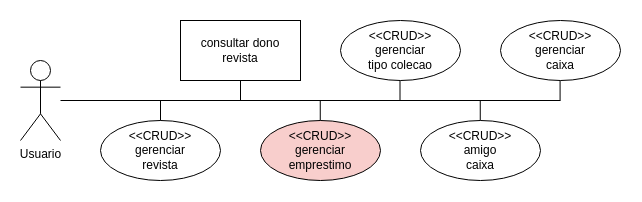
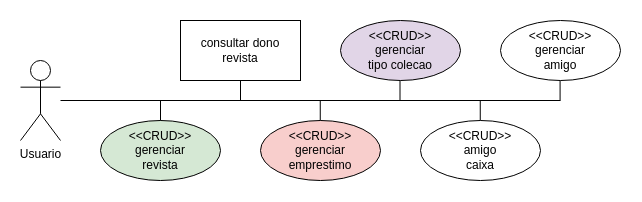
  <mxCell id="0" />
  <mxCell id="1" parent="0" />
  <mxCell id="2" value="Usuario" style="shape=umlActor;verticalLabelPosition=bottom;verticalAlign=top;html=1;outlineConnect=0;" vertex="1" parent="1"><mxGeometry x="20" y="60" width="40" height="80" as="geometry" /></mxCell>
- <mxCell id="3" value="&lt;div&gt;&amp;lt;&amp;lt;CRUD&amp;gt;&amp;gt;&lt;/div&gt;&lt;div&gt;gerenciar&lt;/div&gt;&lt;div&gt;revista&lt;br&gt;&lt;/div&gt;" style="ellipse;whiteSpace=wrap;html=1;" vertex="1" parent="1"><mxGeometry x="100" y="120" width="120" height="60" as="geometry" /></mxCell>
+ <mxCell id="3" value="&lt;div&gt;&amp;lt;&amp;lt;CRUD&amp;gt;&amp;gt;&lt;/div&gt;&lt;div&gt;gerenciar&lt;/div&gt;&lt;div&gt;revista&lt;br&gt;&lt;/div&gt;" style="ellipse;whiteSpace=wrap;html=1;fillColor=#d5e8d4;" vertex="1" parent="1"><mxGeometry x="100" y="120" width="120" height="60" as="geometry" /></mxCell>
  <mxCell id="4" value="&lt;div&gt;&amp;lt;&amp;lt;CRUD&amp;gt;&amp;gt;&lt;/div&gt;&lt;div&gt;gerenciar&lt;/div&gt;emprestimo" style="ellipse;whiteSpace=wrap;html=1;fillColor=#f8cecc;" vertex="1" parent="1"><mxGeometry x="260" y="120" width="120" height="60" as="geometry" /></mxCell>
- <mxCell id="5" value="&lt;div&gt;&amp;lt;&amp;lt;CRUD&amp;gt;&amp;gt;&lt;/div&gt;&lt;div&gt;gerenciar&lt;/div&gt;tipo colecao" style="ellipse;whiteSpace=wrap;html=1;" vertex="1" parent="1"><mxGeometry x="340" y="20" width="120" height="60" as="geometry" /></mxCell>
+ <mxCell id="5" value="&lt;div&gt;&amp;lt;&amp;lt;CRUD&amp;gt;&amp;gt;&lt;/div&gt;&lt;div&gt;gerenciar&lt;/div&gt;tipo colecao" style="ellipse;whiteSpace=wrap;html=1;fillColor=#e1d5e7;" vertex="1" parent="1"><mxGeometry x="340" y="20" width="120" height="60" as="geometry" /></mxCell>
  <mxCell id="6" value="&lt;div&gt;&amp;lt;&amp;lt;CRUD&amp;gt;&amp;gt;&lt;/div&gt;&lt;div&gt;amigo&lt;/div&gt;&lt;div&gt;caixa&lt;/div&gt;" style="ellipse;whiteSpace=wrap;html=1;" vertex="1" parent="1"><mxGeometry x="420" y="120" width="120" height="60" as="geometry" /></mxCell>
- <mxCell id="7" value="&lt;div&gt;&amp;lt;&amp;lt;CRUD&amp;gt;&amp;gt;&lt;/div&gt;&lt;div&gt;gerenciar&lt;/div&gt;caixa" style="ellipse;whiteSpace=wrap;html=1;" vertex="1" parent="1"><mxGeometry x="500" y="20" width="120" height="60" as="geometry" /></mxCell>
+ <mxCell id="7" value="&lt;div&gt;&amp;lt;&amp;lt;CRUD&amp;gt;&amp;gt;&lt;/div&gt;&lt;div&gt;gerenciar&lt;/div&gt;amigo" style="ellipse;whiteSpace=wrap;html=1;" vertex="1" parent="1"><mxGeometry x="500" y="20" width="120" height="60" as="geometry" /></mxCell>
  <mxCell id="8" value="&lt;div&gt;consultar dono&lt;/div&gt;&lt;div&gt;revista&lt;br&gt;&lt;/div&gt;" style="whiteSpace=wrap;html=1;rounded=0;" vertex="1" parent="1"><mxGeometry x="180" y="20" width="120" height="60" as="geometry" /></mxCell>
  <mxCell id="9" value="" style="endArrow=none;html=1;rounded=0;" edge="1" parent="1"><mxGeometry width="50" height="50" relative="1" as="geometry"><mxPoint x="60" y="100" as="sourcePoint" /><mxPoint x="560" y="100" as="targetPoint" /></mxGeometry></mxCell>
  <mxCell id="10" value="" style="endArrow=none;html=1;rounded=0;" edge="1" parent="1"><mxGeometry width="50" height="50" relative="1" as="geometry"><mxPoint x="160" y="120" as="sourcePoint" /><mxPoint x="160" y="100" as="targetPoint" /></mxGeometry></mxCell>
  <mxCell id="11" value="" style="endArrow=none;html=1;rounded=0;" edge="1" parent="1"><mxGeometry width="50" height="50" relative="1" as="geometry"><mxPoint x="319.76" y="120" as="sourcePoint" /><mxPoint x="319.76" y="100" as="targetPoint" /></mxGeometry></mxCell>
  <mxCell id="12" value="" style="endArrow=none;html=1;rounded=0;" edge="1" parent="1"><mxGeometry width="50" height="50" relative="1" as="geometry"><mxPoint x="479.76" y="120" as="sourcePoint" /><mxPoint x="479.76" y="100" as="targetPoint" /></mxGeometry></mxCell>
  <mxCell id="13" value="" style="endArrow=none;html=1;rounded=0;entryX=0.5;entryY=1;entryDx=0;entryDy=0;" edge="1" parent="1" target="8"><mxGeometry width="50" height="50" relative="1" as="geometry"><mxPoint x="240" y="100" as="sourcePoint" /><mxPoint x="190" y="130" as="targetPoint" /></mxGeometry></mxCell>
  <mxCell id="14" value="" style="endArrow=none;html=1;rounded=0;" edge="1" parent="1"><mxGeometry width="50" height="50" relative="1" as="geometry"><mxPoint x="559.58" y="100" as="sourcePoint" /><mxPoint x="559.58" y="80" as="targetPoint" /></mxGeometry></mxCell>
  <mxCell id="15" value="" style="endArrow=none;html=1;rounded=0;" edge="1" parent="1"><mxGeometry width="50" height="50" relative="1" as="geometry"><mxPoint x="399.5" y="100" as="sourcePoint" /><mxPoint x="399.5" y="80" as="targetPoint" /></mxGeometry></mxCell>
